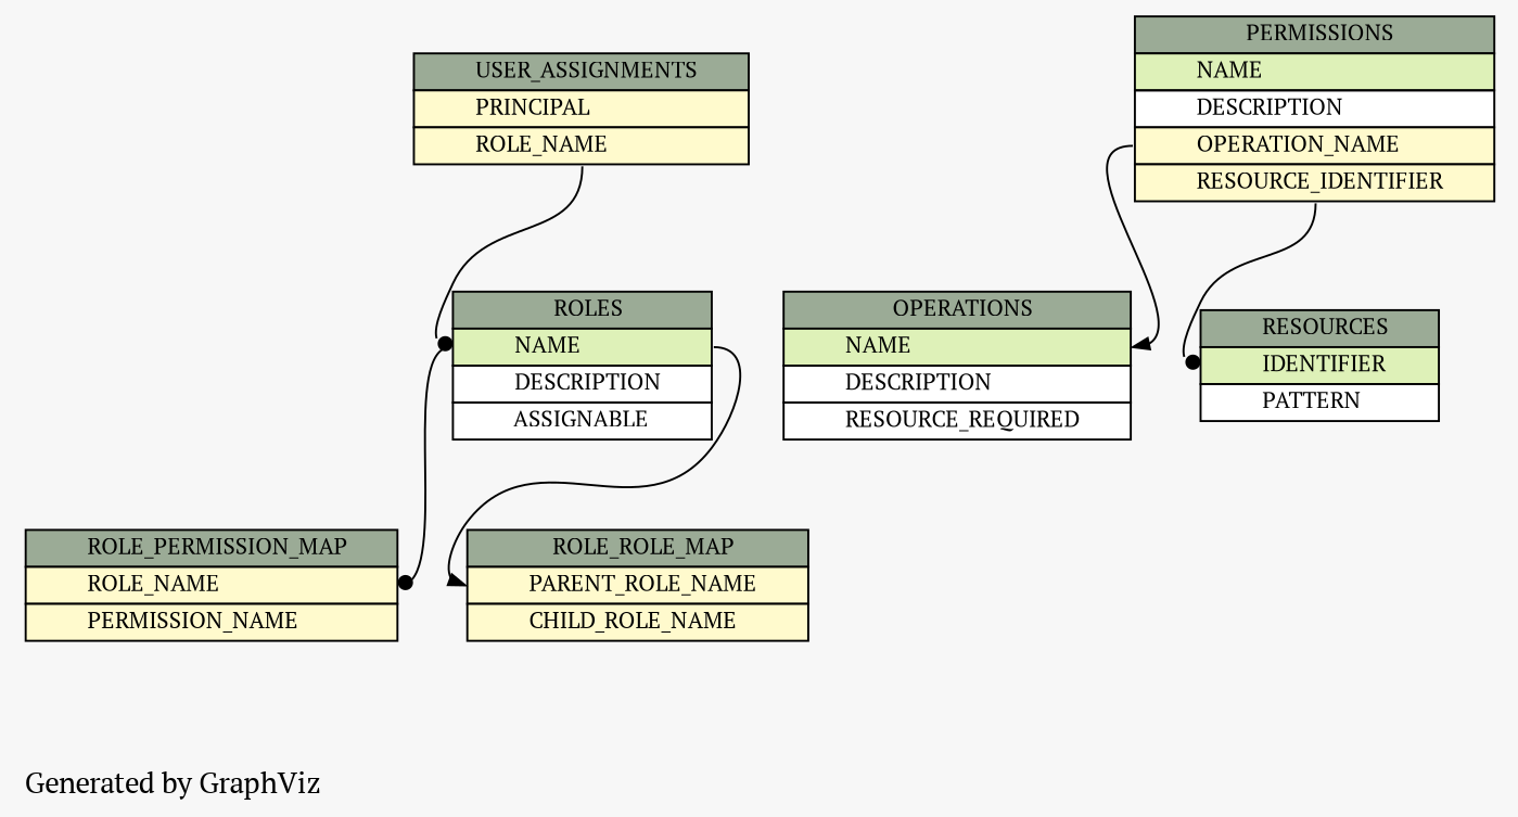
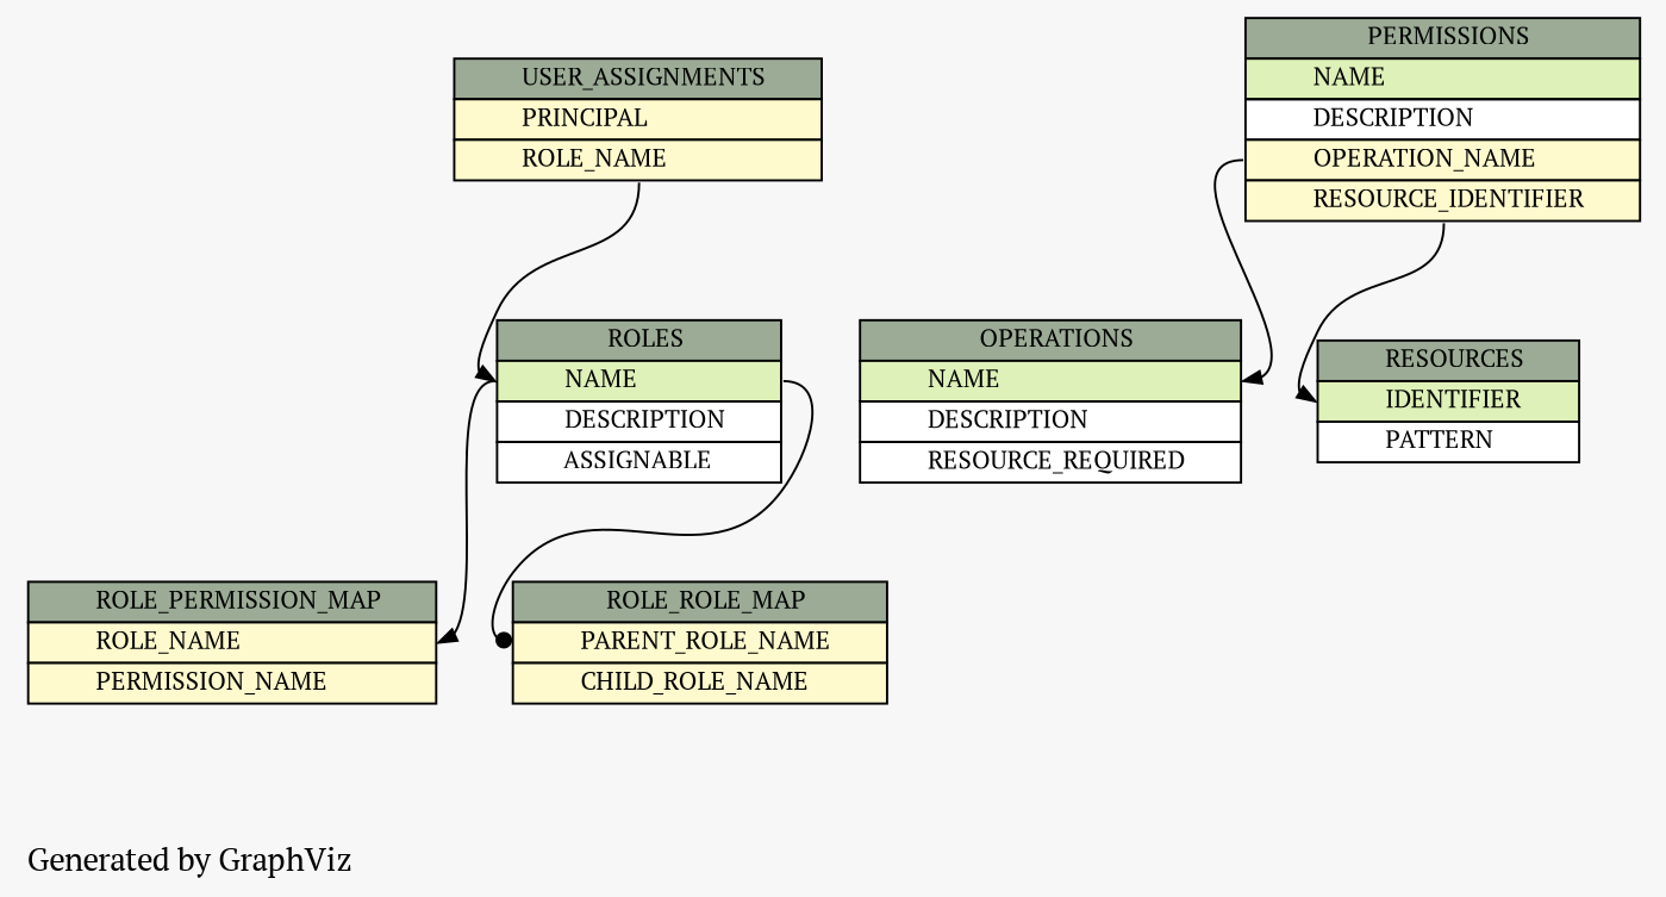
  digraph {
    bgcolor="#f7f7f7"
    fontname="PT Serif"
    label="\nGenerated by GraphViz"
    labeljust=l
    rankdir=TB
    node [fontname="PT Serif" fontsize=11 shape=plaintext]
    edge [arrowhead=normal arrowsize=0.8 arrowtail=none fontname="PT Serif"]
    n1 [label=<     <TABLE BORDER="0" CELLBORDER="1" CELLSPACING="0" BGCOLOR="#ffffff">       <TR><TD PORT="ROLES.heading" BGCOLOR="#9bab96" ALIGN="CENTER">         ROLES       </TD></TR>       <TR><TD PORT="NAME" ALIGN="LEFT" BGCOLOR="#def1b8">         NAME       </TD></TR>       <TR><TD PORT="DESCRIPTION" ALIGN="LEFT">         DESCRIPTION       </TD></TR>       <TR><TD PORT="ASSIGNABLE" ALIGN="LEFT">         ASSIGNABLE       </TD></TR>     </TABLE>>]
    n2 [label=<     <TABLE BORDER="0" CELLBORDER="1" CELLSPACING="0" BGCOLOR="#ffffff">       <TR><TD PORT="ROLE_PERMISSION_MAP.heading" BGCOLOR="#9bab96" ALIGN="CENTER">         ROLE_PERMISSION_MAP       </TD></TR>       <TR><TD PORT="ROLE_NAME" ALIGN="LEFT" BGCOLOR="#fffacd">         ROLE_NAME       </TD></TR>       <TR><TD PORT="PERMISSION_NAME" ALIGN="LEFT" BGCOLOR="#fffacd">         PERMISSION_NAME       </TD></TR>     </TABLE>>]
    n3 [label=<     <TABLE BORDER="0" CELLBORDER="1" CELLSPACING="0" BGCOLOR="#ffffff">       <TR><TD PORT="ROLE_ROLE_MAP.heading" BGCOLOR="#9bab96" ALIGN="CENTER">         ROLE_ROLE_MAP       </TD></TR>       <TR><TD PORT="PARENT_ROLE_NAME" ALIGN="LEFT" BGCOLOR="#fffacd">         PARENT_ROLE_NAME       </TD></TR>       <TR><TD PORT="CHILD_ROLE_NAME" ALIGN="LEFT" BGCOLOR="#fffacd">         CHILD_ROLE_NAME       </TD></TR>     </TABLE>>]
    n4 [label=<     <TABLE BORDER="0" CELLBORDER="1" CELLSPACING="0" BGCOLOR="#ffffff">       <TR><TD PORT="PERMISSIONS.heading" BGCOLOR="#9bab96" ALIGN="CENTER">         PERMISSIONS       </TD></TR>       <TR><TD PORT="NAME" ALIGN="LEFT" BGCOLOR="#def1b8">         NAME       </TD></TR>       <TR><TD PORT="DESCRIPTION" ALIGN="LEFT">         DESCRIPTION       </TD></TR>       <TR><TD PORT="OPERATION_NAME" ALIGN="LEFT" BGCOLOR="#fffacd">         OPERATION_NAME       </TD></TR>       <TR><TD PORT="RESOURCE_IDENTIFIER" ALIGN="LEFT" BGCOLOR="#fffacd">         RESOURCE_IDENTIFIER       </TD></TR>     </TABLE>>]
    n5 [label=<     <TABLE BORDER="0" CELLBORDER="1" CELLSPACING="0" BGCOLOR="#ffffff">       <TR><TD PORT="OPERATIONS.heading" BGCOLOR="#9bab96" ALIGN="CENTER">         OPERATIONS       </TD></TR>       <TR><TD PORT="NAME" ALIGN="LEFT" BGCOLOR="#def1b8">         NAME       </TD></TR>       <TR><TD PORT="DESCRIPTION" ALIGN="LEFT">         DESCRIPTION       </TD></TR>       <TR><TD PORT="RESOURCE_REQUIRED" ALIGN="LEFT">         RESOURCE_REQUIRED       </TD></TR>     </TABLE>>]
    n6 [label=<     <TABLE BORDER="0" CELLBORDER="1" CELLSPACING="0" BGCOLOR="#ffffff">       <TR><TD PORT="RESOURCES.heading" BGCOLOR="#9bab96" ALIGN="CENTER">         RESOURCES       </TD></TR>       <TR><TD PORT="IDENTIFIER" ALIGN="LEFT" BGCOLOR="#def1b8">         IDENTIFIER       </TD></TR>       <TR><TD PORT="PATTERN" ALIGN="LEFT">         PATTERN       </TD></TR>     </TABLE>>]
    n7 [label=<     <TABLE BORDER="0" CELLBORDER="1" CELLSPACING="0" BGCOLOR="#ffffff">       <TR><TD PORT="USER_ASSIGNMENTS.heading" BGCOLOR="#9bab96" ALIGN="CENTER">         USER_ASSIGNMENTS       </TD></TR>       <TR><TD PORT="PRINCIPAL" ALIGN="LEFT" BGCOLOR="#fffacd">         PRINCIPAL       </TD></TR>       <TR><TD PORT="ROLE_NAME" ALIGN="LEFT" BGCOLOR="#fffacd">         ROLE_NAME       </TD></TR>     </TABLE>>]
-   n1 -> n2 [arrowhead=dot headport="ROLE_NAME:e" tailport="NAME:w"]
-   n1 -> n3 [headport=PARENT_ROLE_NAME tailport=NAME]
+   n1 -> n2 [headport="ROLE_NAME:e" tailport="NAME:w"]
+   n1 -> n3 [arrowhead=dot headport=PARENT_ROLE_NAME tailport=NAME]
    n4 -> n5 [headport="NAME:e" tailport="OPERATION_NAME:w"]
-   n4 -> n6 [arrowhead=dot headport=IDENTIFIER tailport=RESOURCE_IDENTIFIER]
-   n7 -> n1 [arrowhead=dot headport=NAME tailport=ROLE_NAME]
+   n4 -> n6 [headport=IDENTIFIER tailport=RESOURCE_IDENTIFIER]
+   n7 -> n1 [headport=NAME tailport=ROLE_NAME]
  }
